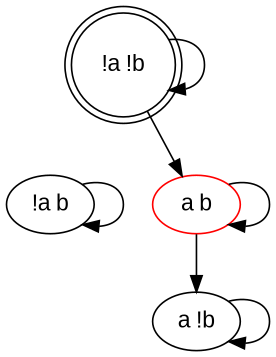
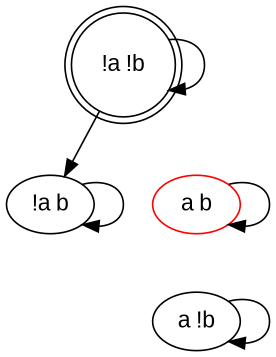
  digraph {
    fontname="Liberation Sans"
    node [fontname="Liberation Sans"]
    edge [fontname="Liberation Sans"]
    n1 [label="!a !b" shape=doublecircle]
    n2 [label="!a b"]
    n3 [label="a !b"]
    n4 [color=red label="a b"]
    n1 -> n1
-   n1 -> n4
+   n1 -> n2
    n2 -> n2
    n3 -> n3
-   n4 -> n3
    n4 -> n4
  }
